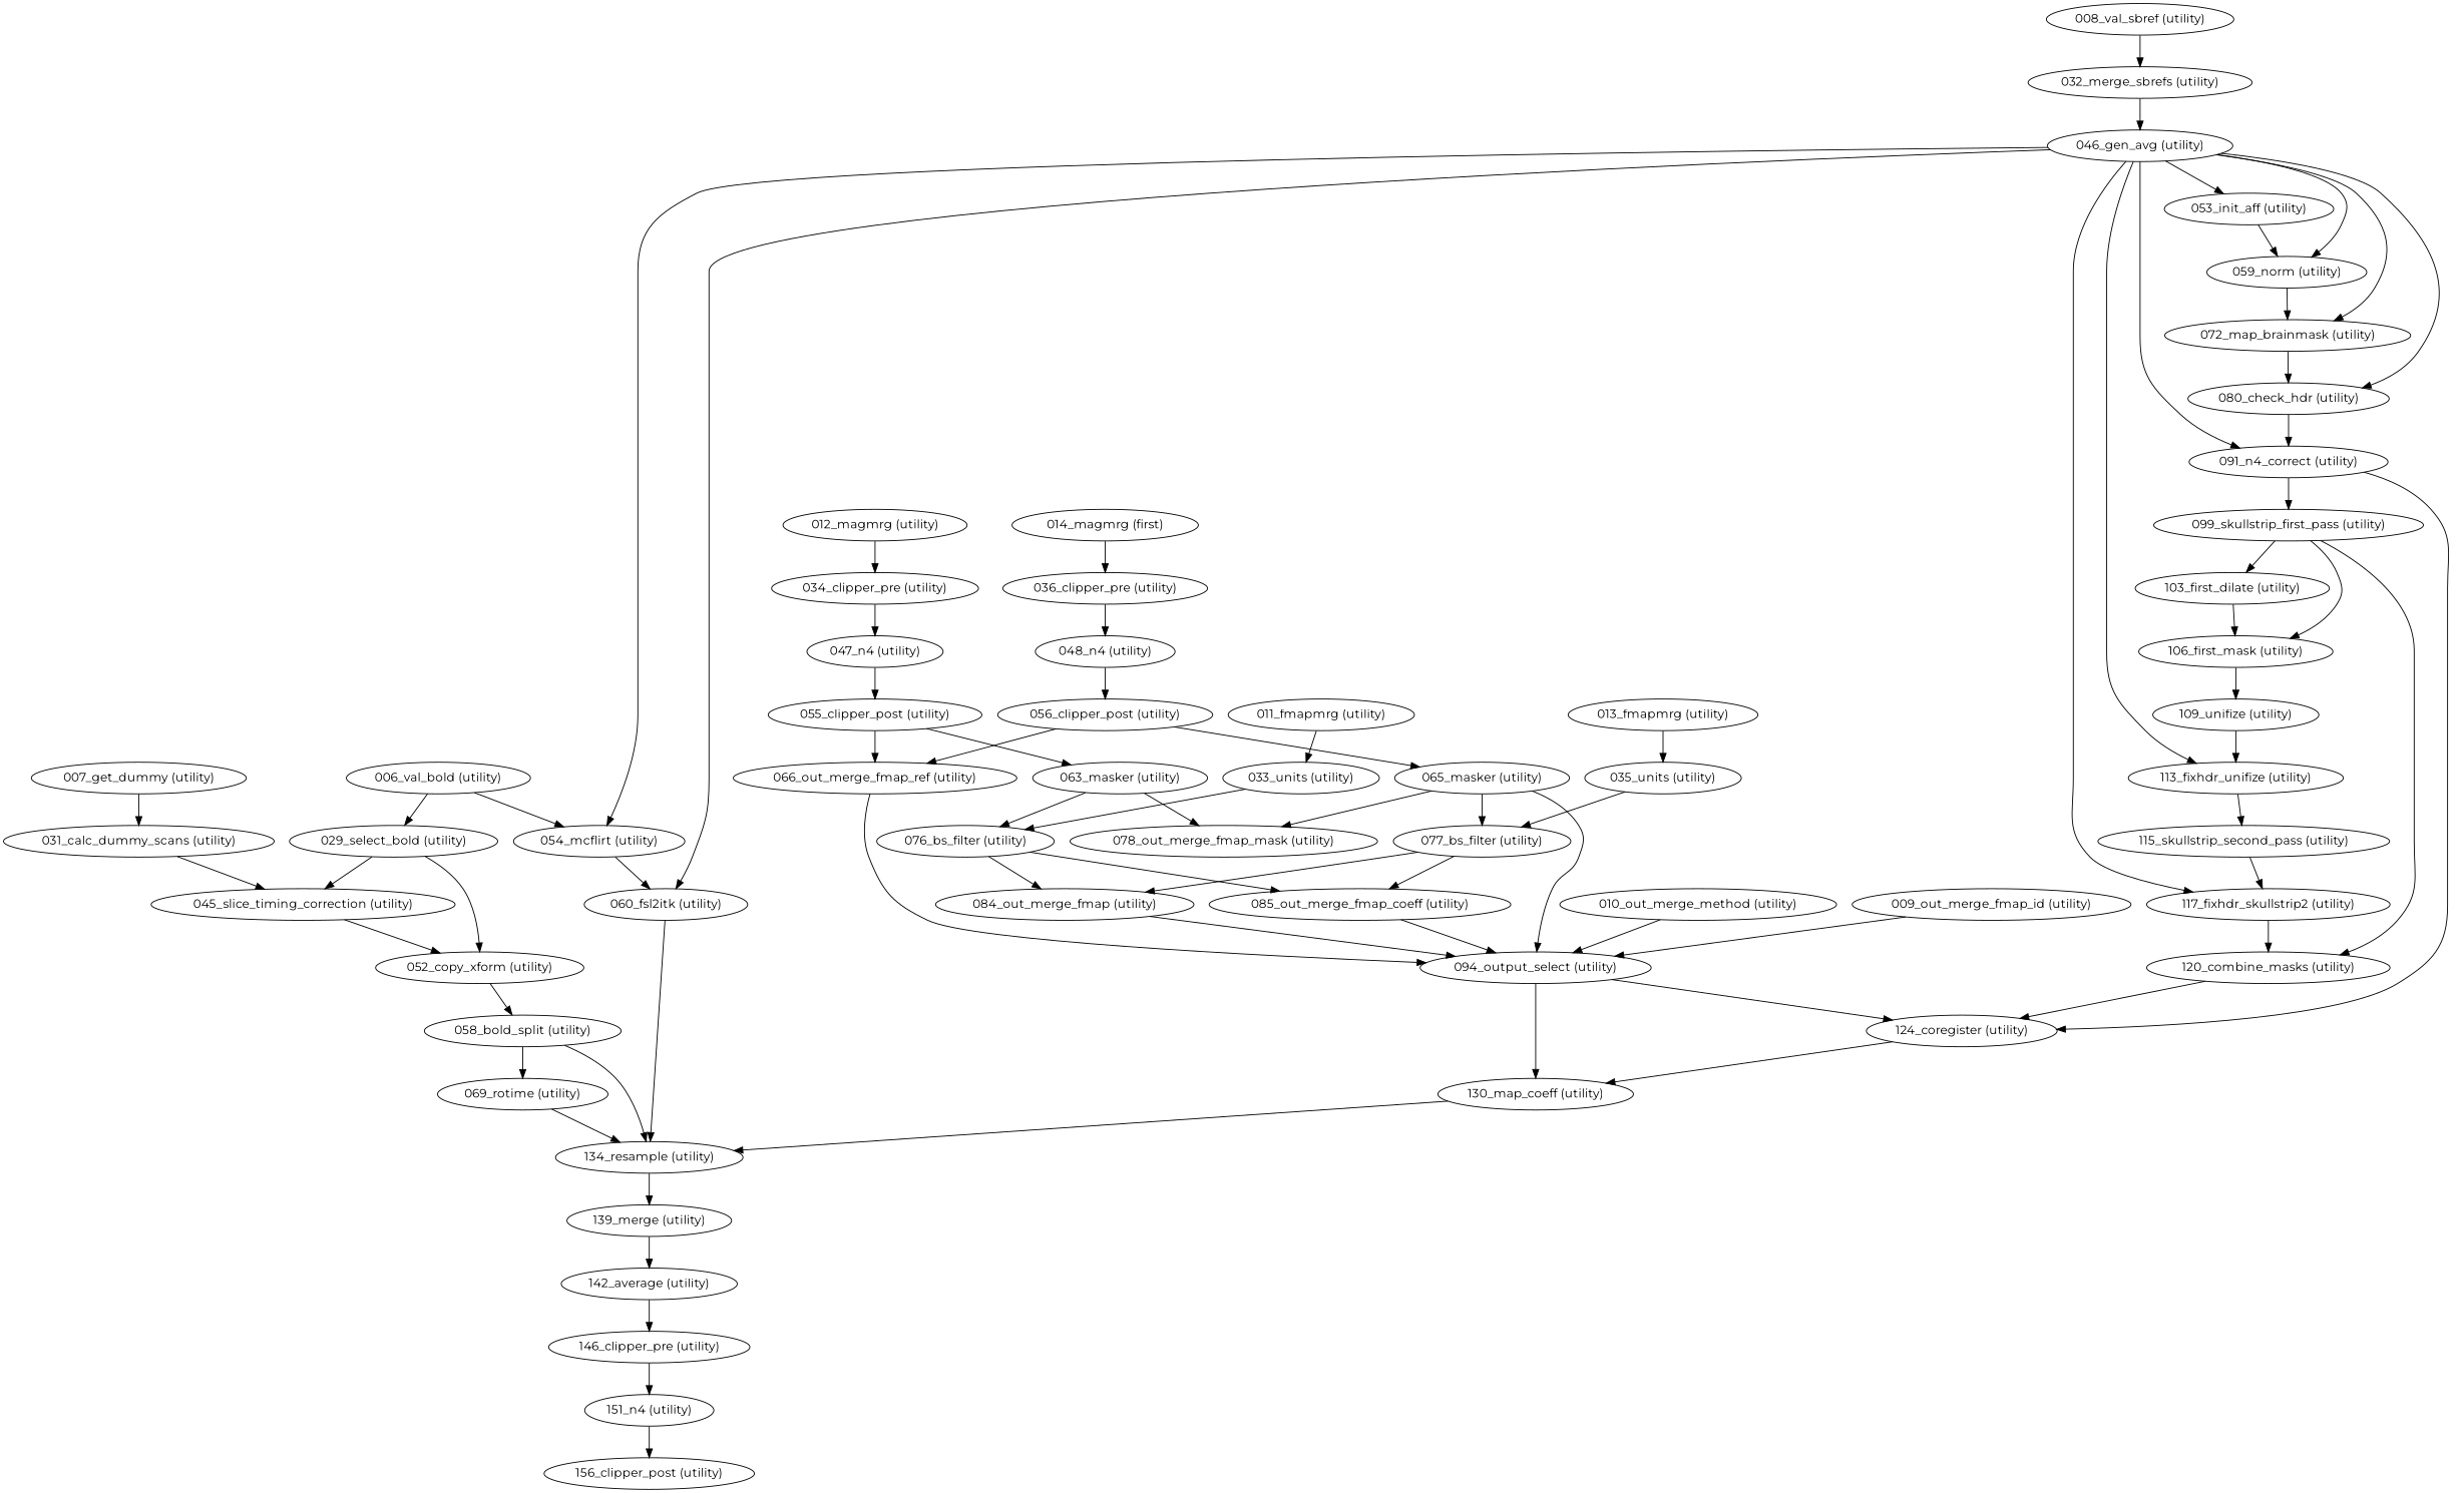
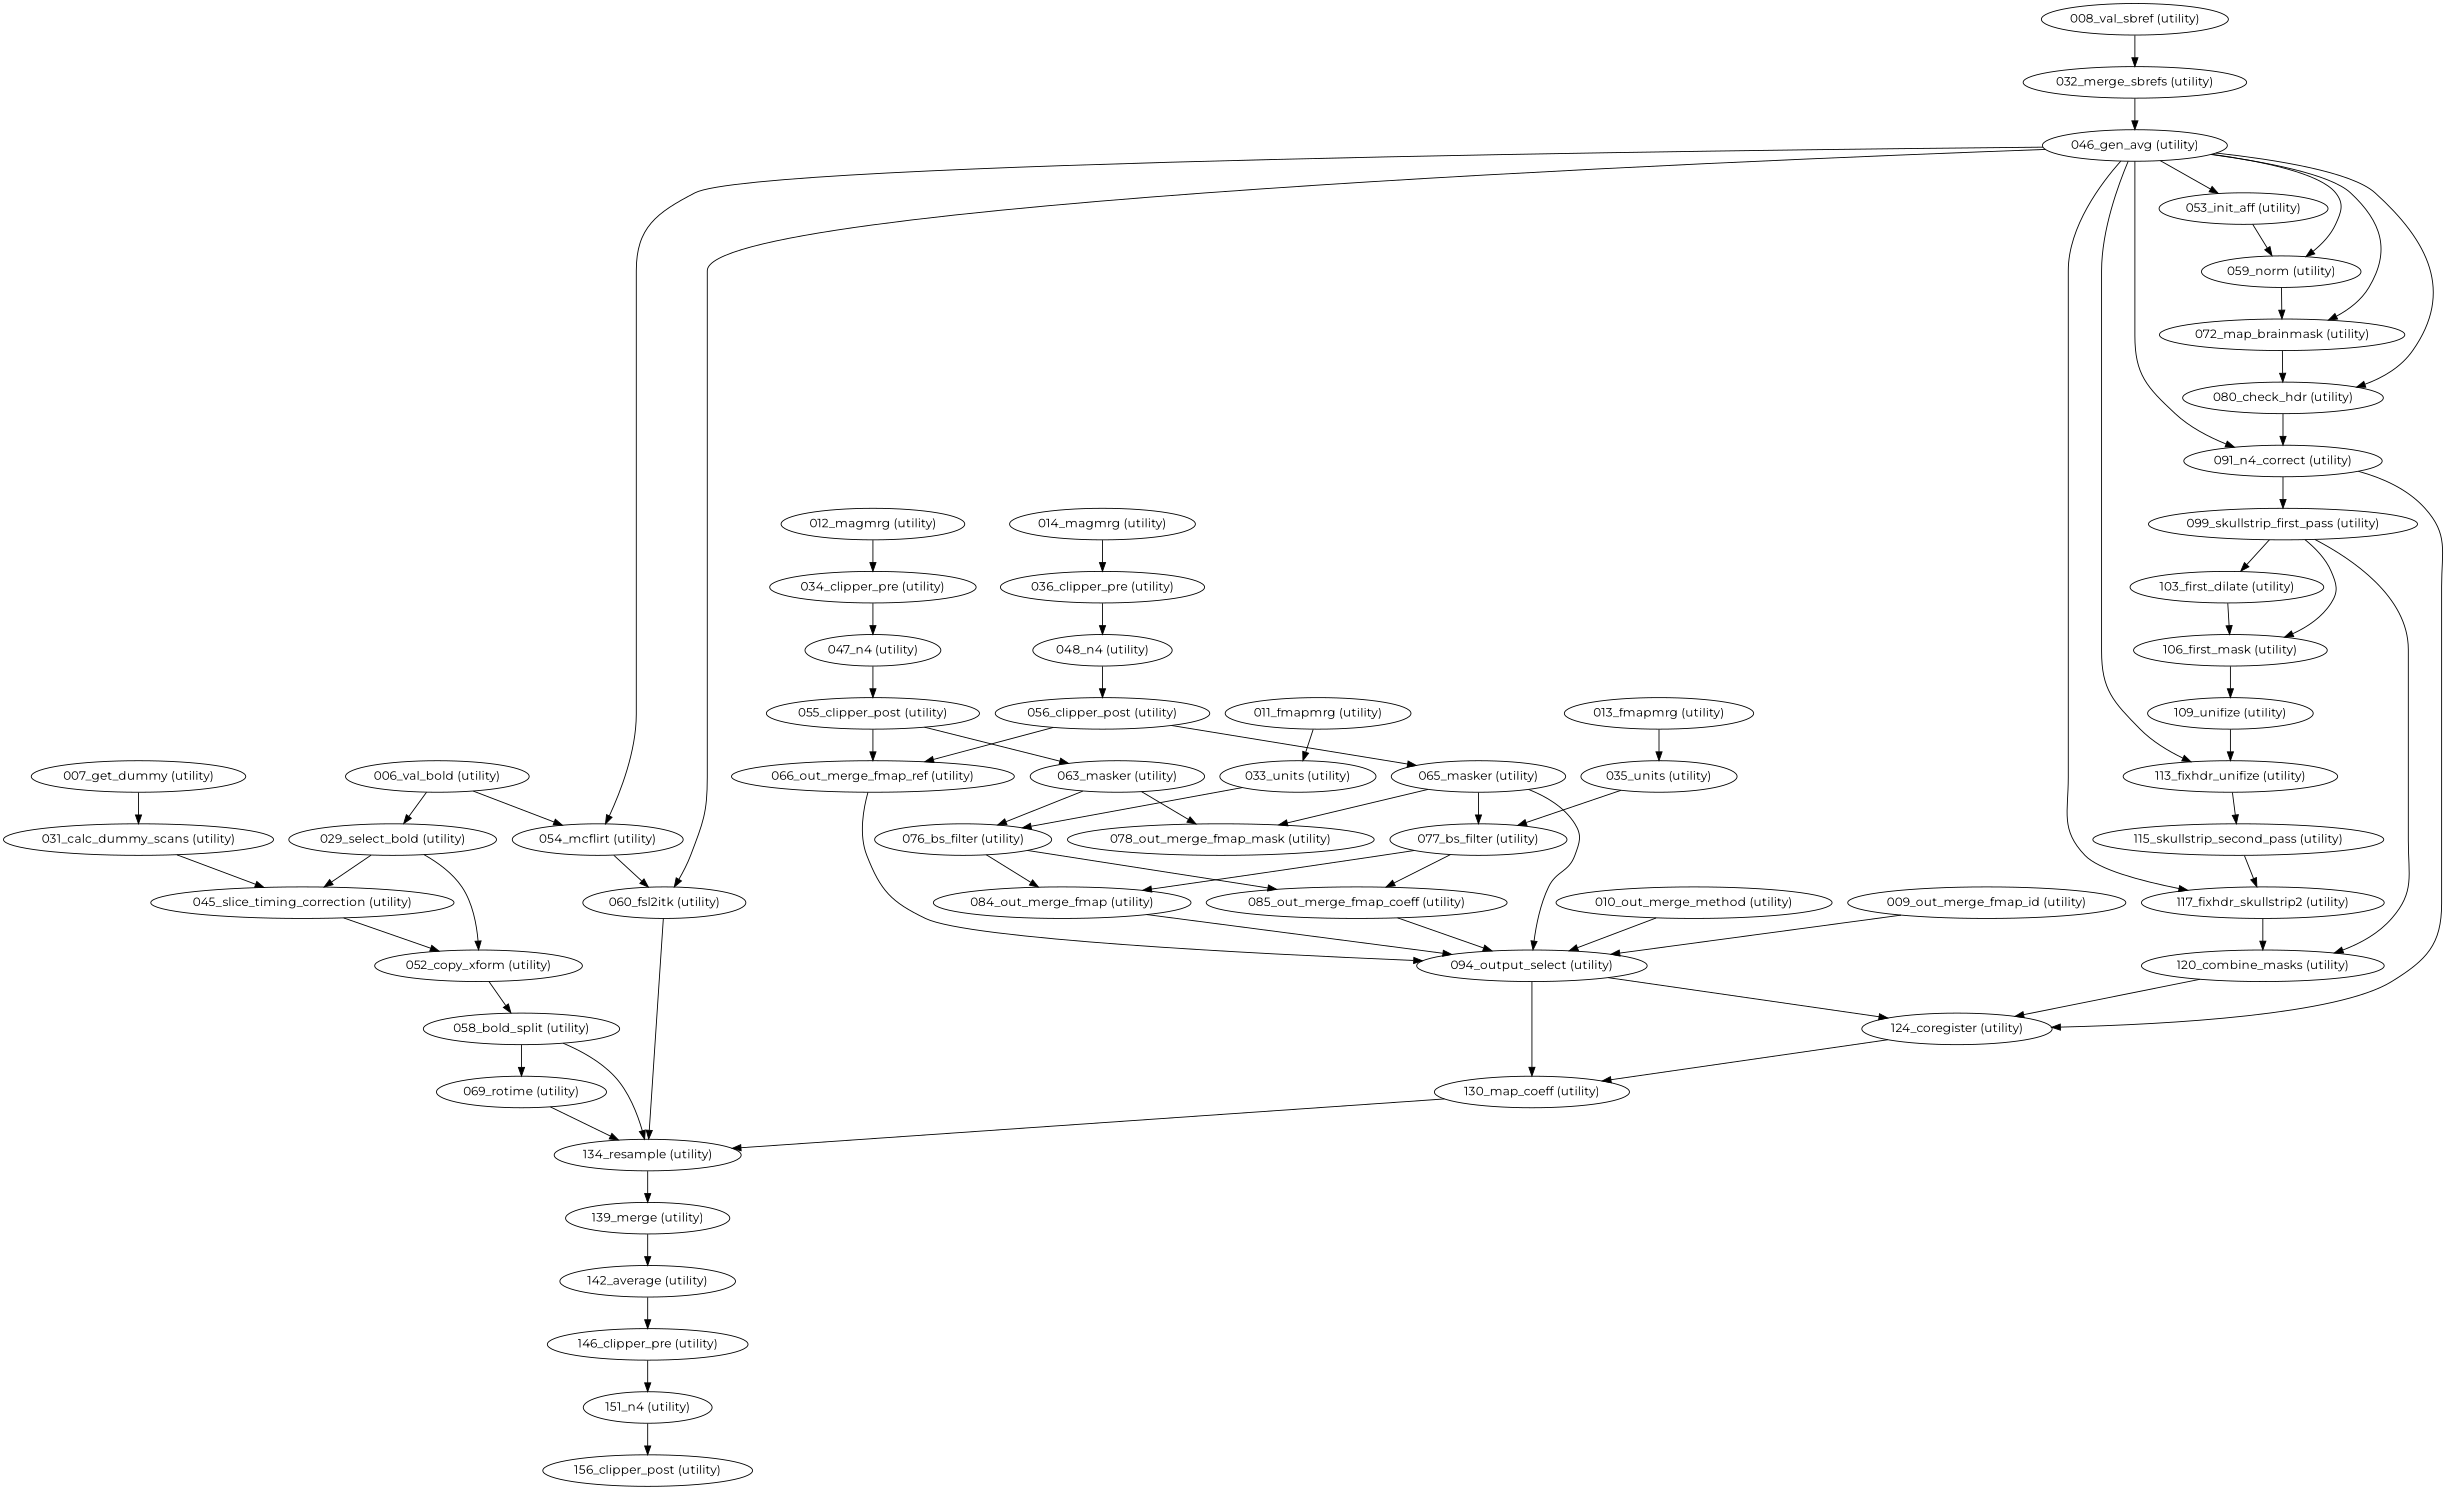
  strict digraph {
    fontname=Montserrat
    node [fontname=Montserrat]
    edge [fontname=Montserrat]
    "151_n4 (utility)"
    "156_clipper_post (utility)"
    "146_clipper_pre (utility)"
    "142_average (utility)"
    "139_merge (utility)"
    "134_resample (utility)"
    "069_rotime (utility)"
    "058_bold_split (utility)"
    "130_map_coeff (utility)"
    "060_fsl2itk (utility)"
    "052_copy_xform (utility)"
    "124_coregister (utility)"
    "094_output_select (utility)"
    "054_mcflirt (utility)"
    "046_gen_avg (utility)"
    "091_n4_correct (utility)"
    "080_check_hdr (utility)"
    "117_fixhdr_skullstrip2 (utility)"
    "072_map_brainmask (utility)"
    "059_norm (utility)"
    "113_fixhdr_unifize (utility)"
    "053_init_aff (utility)"
    "099_skullstrip_first_pass (utility)"
    "120_combine_masks (utility)"
    "115_skullstrip_second_pass (utility)"
    "106_first_mask (utility)"
    "103_first_dilate (utility)"
    "045_slice_timing_correction (utility)"
    "029_select_bold (utility)"
    "109_unifize (utility)"
    "084_out_merge_fmap (utility)"
    "066_out_merge_fmap_ref (utility)"
    "085_out_merge_fmap_coeff (utility)"
    "010_out_merge_method (utility)"
    "009_out_merge_fmap_id (utility)"
    "006_val_bold (utility)"
    "032_merge_sbrefs (utility)"
    "031_calc_dummy_scans (utility)"
    "076_bs_filter (utility)"
    "077_bs_filter (utility)"
    "055_clipper_post (utility)"
    "063_masker (utility)"
    "078_out_merge_fmap_mask (utility)"
    "056_clipper_post (utility)"
    "065_masker (utility)"
    "008_val_sbref (utility)"
    "007_get_dummy (utility)"
    "033_units (utility)"
    "035_units (utility)"
    "047_n4 (utility)"
    "048_n4 (utility)"
    "011_fmapmrg (utility)"
    "013_fmapmrg (utility)"
    "034_clipper_pre (utility)"
    "036_clipper_pre (utility)"
    "012_magmrg (utility)"
-   "014_magmrg (utility)" [label="014_magmrg (first)"]
+   "014_magmrg (utility)"
    "151_n4 (utility)" -> "156_clipper_post (utility)"
    "146_clipper_pre (utility)" -> "151_n4 (utility)"
    "142_average (utility)" -> "146_clipper_pre (utility)"
    "139_merge (utility)" -> "142_average (utility)"
    "134_resample (utility)" -> "139_merge (utility)"
    "069_rotime (utility)" -> "134_resample (utility)"
    "058_bold_split (utility)" -> "134_resample (utility)"
    "058_bold_split (utility)" -> "069_rotime (utility)"
    "130_map_coeff (utility)" -> "134_resample (utility)"
    "060_fsl2itk (utility)" -> "134_resample (utility)"
    "052_copy_xform (utility)" -> "058_bold_split (utility)"
    "124_coregister (utility)" -> "130_map_coeff (utility)"
    "094_output_select (utility)" -> "130_map_coeff (utility)"
    "094_output_select (utility)" -> "124_coregister (utility)"
    "054_mcflirt (utility)" -> "060_fsl2itk (utility)"
    "046_gen_avg (utility)" -> "060_fsl2itk (utility)"
    "046_gen_avg (utility)" -> "054_mcflirt (utility)"
    "046_gen_avg (utility)" -> "091_n4_correct (utility)"
    "046_gen_avg (utility)" -> "080_check_hdr (utility)"
    "046_gen_avg (utility)" -> "117_fixhdr_skullstrip2 (utility)"
    "046_gen_avg (utility)" -> "072_map_brainmask (utility)"
    "046_gen_avg (utility)" -> "059_norm (utility)"
    "046_gen_avg (utility)" -> "113_fixhdr_unifize (utility)"
    "046_gen_avg (utility)" -> "053_init_aff (utility)"
    "091_n4_correct (utility)" -> "124_coregister (utility)"
    "091_n4_correct (utility)" -> "099_skullstrip_first_pass (utility)"
    "080_check_hdr (utility)" -> "091_n4_correct (utility)"
    "117_fixhdr_skullstrip2 (utility)" -> "120_combine_masks (utility)"
    "072_map_brainmask (utility)" -> "080_check_hdr (utility)"
    "059_norm (utility)" -> "072_map_brainmask (utility)"
    "113_fixhdr_unifize (utility)" -> "115_skullstrip_second_pass (utility)"
    "053_init_aff (utility)" -> "059_norm (utility)"
    "099_skullstrip_first_pass (utility)" -> "120_combine_masks (utility)"
    "099_skullstrip_first_pass (utility)" -> "106_first_mask (utility)"
    "099_skullstrip_first_pass (utility)" -> "103_first_dilate (utility)"
    "120_combine_masks (utility)" -> "124_coregister (utility)"
    "115_skullstrip_second_pass (utility)" -> "117_fixhdr_skullstrip2 (utility)"
    "106_first_mask (utility)" -> "109_unifize (utility)"
    "103_first_dilate (utility)" -> "106_first_mask (utility)"
    "045_slice_timing_correction (utility)" -> "052_copy_xform (utility)"
    "029_select_bold (utility)" -> "052_copy_xform (utility)"
    "029_select_bold (utility)" -> "045_slice_timing_correction (utility)"
    "109_unifize (utility)" -> "113_fixhdr_unifize (utility)"
    "084_out_merge_fmap (utility)" -> "094_output_select (utility)"
    "066_out_merge_fmap_ref (utility)" -> "094_output_select (utility)"
    "085_out_merge_fmap_coeff (utility)" -> "094_output_select (utility)"
    "010_out_merge_method (utility)" -> "094_output_select (utility)"
    "009_out_merge_fmap_id (utility)" -> "094_output_select (utility)"
    "006_val_bold (utility)" -> "054_mcflirt (utility)"
    "006_val_bold (utility)" -> "029_select_bold (utility)"
    "032_merge_sbrefs (utility)" -> "046_gen_avg (utility)"
    "031_calc_dummy_scans (utility)" -> "045_slice_timing_correction (utility)"
    "076_bs_filter (utility)" -> "084_out_merge_fmap (utility)"
    "076_bs_filter (utility)" -> "085_out_merge_fmap_coeff (utility)"
    "077_bs_filter (utility)" -> "084_out_merge_fmap (utility)"
    "077_bs_filter (utility)" -> "085_out_merge_fmap_coeff (utility)"
    "055_clipper_post (utility)" -> "066_out_merge_fmap_ref (utility)"
    "055_clipper_post (utility)" -> "063_masker (utility)"
    "063_masker (utility)" -> "076_bs_filter (utility)"
    "063_masker (utility)" -> "078_out_merge_fmap_mask (utility)"
    "056_clipper_post (utility)" -> "066_out_merge_fmap_ref (utility)"
    "056_clipper_post (utility)" -> "065_masker (utility)"
    "065_masker (utility)" -> "094_output_select (utility)"
    "065_masker (utility)" -> "077_bs_filter (utility)"
    "065_masker (utility)" -> "078_out_merge_fmap_mask (utility)"
    "008_val_sbref (utility)" -> "032_merge_sbrefs (utility)"
    "007_get_dummy (utility)" -> "031_calc_dummy_scans (utility)"
    "033_units (utility)" -> "076_bs_filter (utility)"
    "035_units (utility)" -> "077_bs_filter (utility)"
    "047_n4 (utility)" -> "055_clipper_post (utility)"
    "048_n4 (utility)" -> "056_clipper_post (utility)"
    "011_fmapmrg (utility)" -> "033_units (utility)"
    "013_fmapmrg (utility)" -> "035_units (utility)"
    "034_clipper_pre (utility)" -> "047_n4 (utility)"
    "036_clipper_pre (utility)" -> "048_n4 (utility)"
    "012_magmrg (utility)" -> "034_clipper_pre (utility)"
    "014_magmrg (utility)" -> "036_clipper_pre (utility)"
  }
